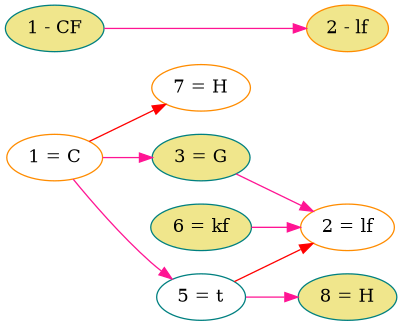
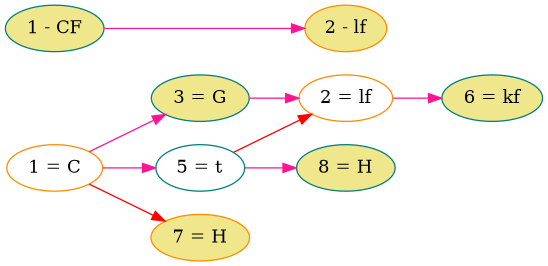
  digraph {
    rankdir=LR
    node [color=teal fillcolor=khaki style=filled]
    edge [color=deeppink]
    "1 = C" [color=darkorange fillcolor=white]
    "1 - CF"
    "2 = lf" [color=darkorange fillcolor=white]
    "2 - lf" [color=darkorange]
    "3 = G"
    "5 = t" [fillcolor=white]
-   "7 = H" [color=darkorange fillcolor=white]
+   "7 = H" [color=darkorange]
    "8 = H"
    "6 = kf"
    subgraph sub_1 {
      rank=same
      "1 = C"
      "1 - CF"
    }
    subgraph sub_2 {
      rank=same
      "2 = lf"
      "2 - lf"
    }
    "1 = C" -> "3 = G"
    "1 = C" -> "5 = t"
    "1 = C" -> "7 = H" [color=red]
    "1 - CF" -> "2 - lf"
    "3 = G" -> "2 = lf"
    "5 = t" -> "2 = lf" [color=red]
    "5 = t" -> "8 = H"
-   "6 = kf" -> "2 = lf"
+   "2 = lf" -> "6 = kf"
  }
